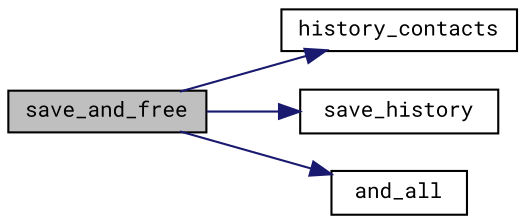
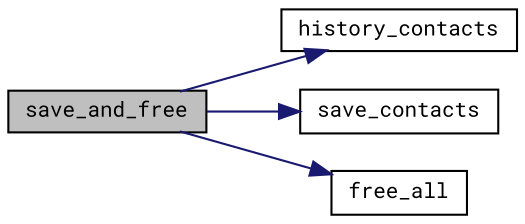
  digraph {
    fontname="Roboto Mono"
    rankdir=LR
    node [color=black fillcolor=white fontname="Roboto Mono" fontsize=10 shape=record style=filled]
    edge [color=midnightblue fontname="Roboto Mono" fontsize=10 labelfontname=Helvetica labelfontsize=10 style=solid]
    n1 [fillcolor=grey75 fontcolor=black height=0.2 label=save_and_free width=0.4]
    n2 [height=0.2 label=history_contacts width=0.4]
-   n3 [height=0.2 label=save_history width=0.4]
-   n4 [height=0.2 label=and_all width=0.4]
+   n3 [height=0.2 label=save_contacts width=0.4]
+   n4 [height=0.2 label=free_all width=0.4]
    n1 -> n2
    n1 -> n3
    n1 -> n4
  }
